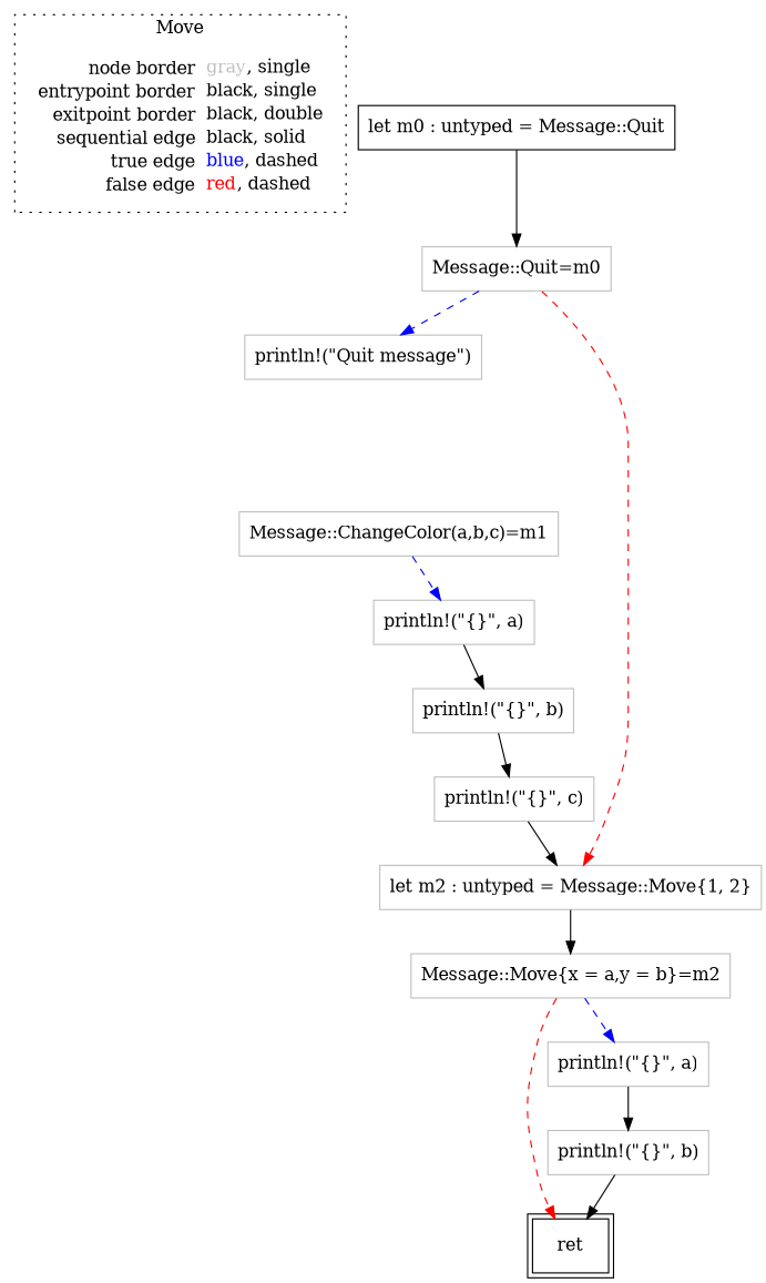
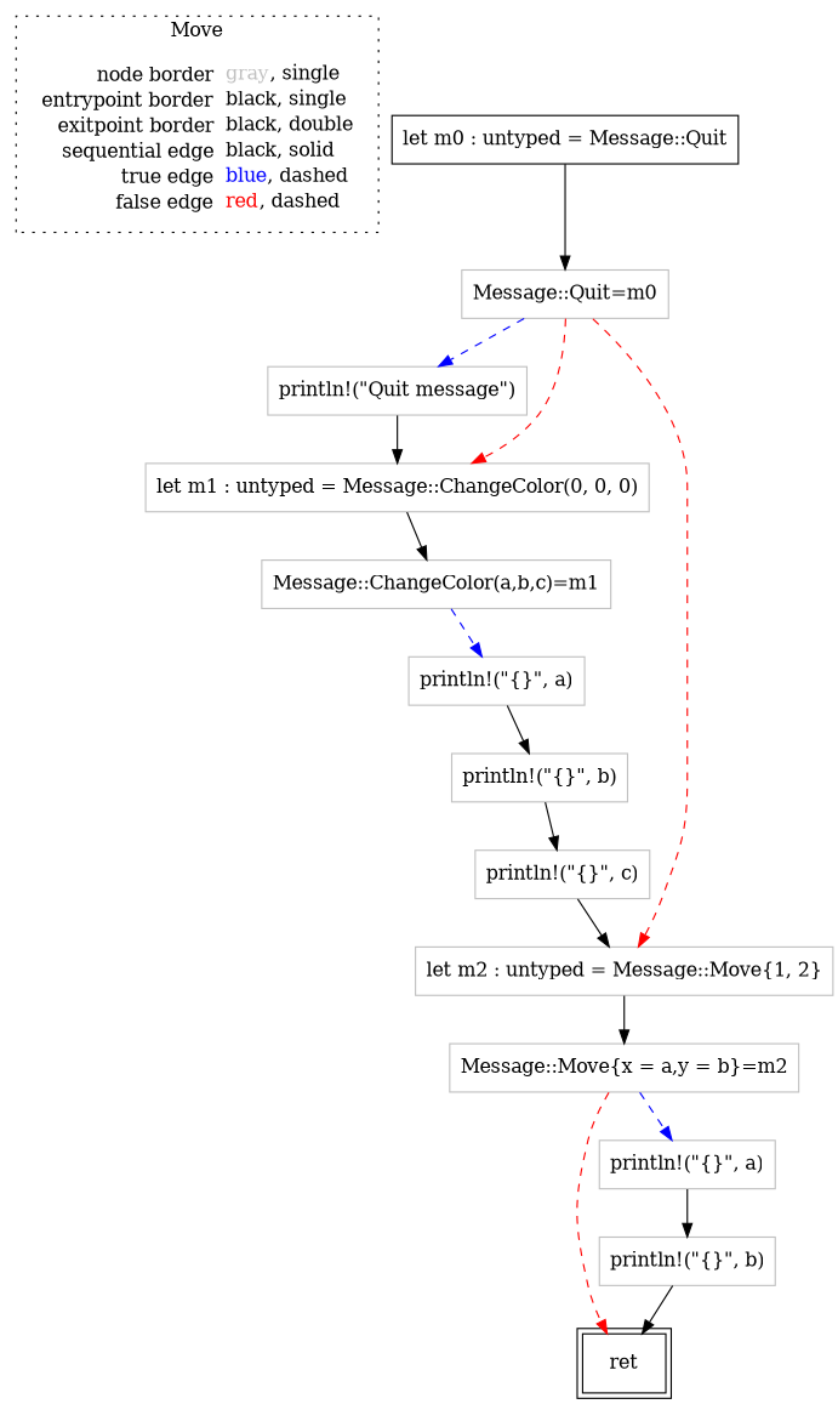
  digraph {
    node [shape=rect color=gray]
    edge [color=black]
    n1 [label=<<table border="0" cellpadding="2" cellspacing="0" cellborder="0"><tr><td align="right">node border&nbsp;</td><td align="left"><font color="gray">gray</font>, single</td></tr><tr><td align="right">entrypoint border&nbsp;</td><td align="left"><font color="black">black</font>, single</td></tr><tr><td align="right">exitpoint border&nbsp;</td><td align="left"><font color="black">black</font>, double</td></tr><tr><td align="right">sequential edge&nbsp;</td><td align="left"><font color="black">black</font>, solid</td></tr><tr><td align="right">true edge&nbsp;</td><td align="left"><font color="blue">blue</font>, dashed</td></tr><tr><td align="right">false edge&nbsp;</td><td align="left"><font color="red">red</font>, dashed</td></tr></table>> shape=plaintext color=""]
    n2 [color=black label=<let m0 : untyped = Message::Quit>]
    n3 [label=<Message::Quit=m0>]
    n4 [label=<println!(&quot;Quit message&quot;)>]
+   n5 [label=<let m1 : untyped = Message::ChangeColor(0, 0, 0)>]
    n6 [label=<let m2 : untyped = Message::Move{1, 2}>]
    n7 [label=<println!(&quot;{}&quot;, b)>]
    n8 [color=black label=<ret> peripheries=2]
    n9 [label=<Message::Move{x = a,y = b}=m2>]
    n10 [label=<println!(&quot;{}&quot;, a)>]
    n11 [label=<Message::ChangeColor(a,b,c)=m1>]
    n12 [label=<println!(&quot;{}&quot;, a)>]
    n13 [label=<println!(&quot;{}&quot;, b)>]
    n14 [label=<println!(&quot;{}&quot;, c)>]
    subgraph cluster_1 {
      label=Move
      style=dotted
      n1
    }
    n2 -> n3
    n3 -> n4 [color=blue style=dashed]
+   n3 -> n5 [color=red style=dashed]
    n3 -> n6 [color=red style=dashed]
+   n4 -> n5
+   n5 -> n11
    n6 -> n9
    n7 -> n8
    n9 -> n8 [color=red style=dashed]
    n9 -> n10 [color=blue style=dashed]
    n10 -> n7
    n11 -> n12 [color=blue style=dashed]
    n12 -> n13
    n13 -> n14
    n14 -> n6
  }
